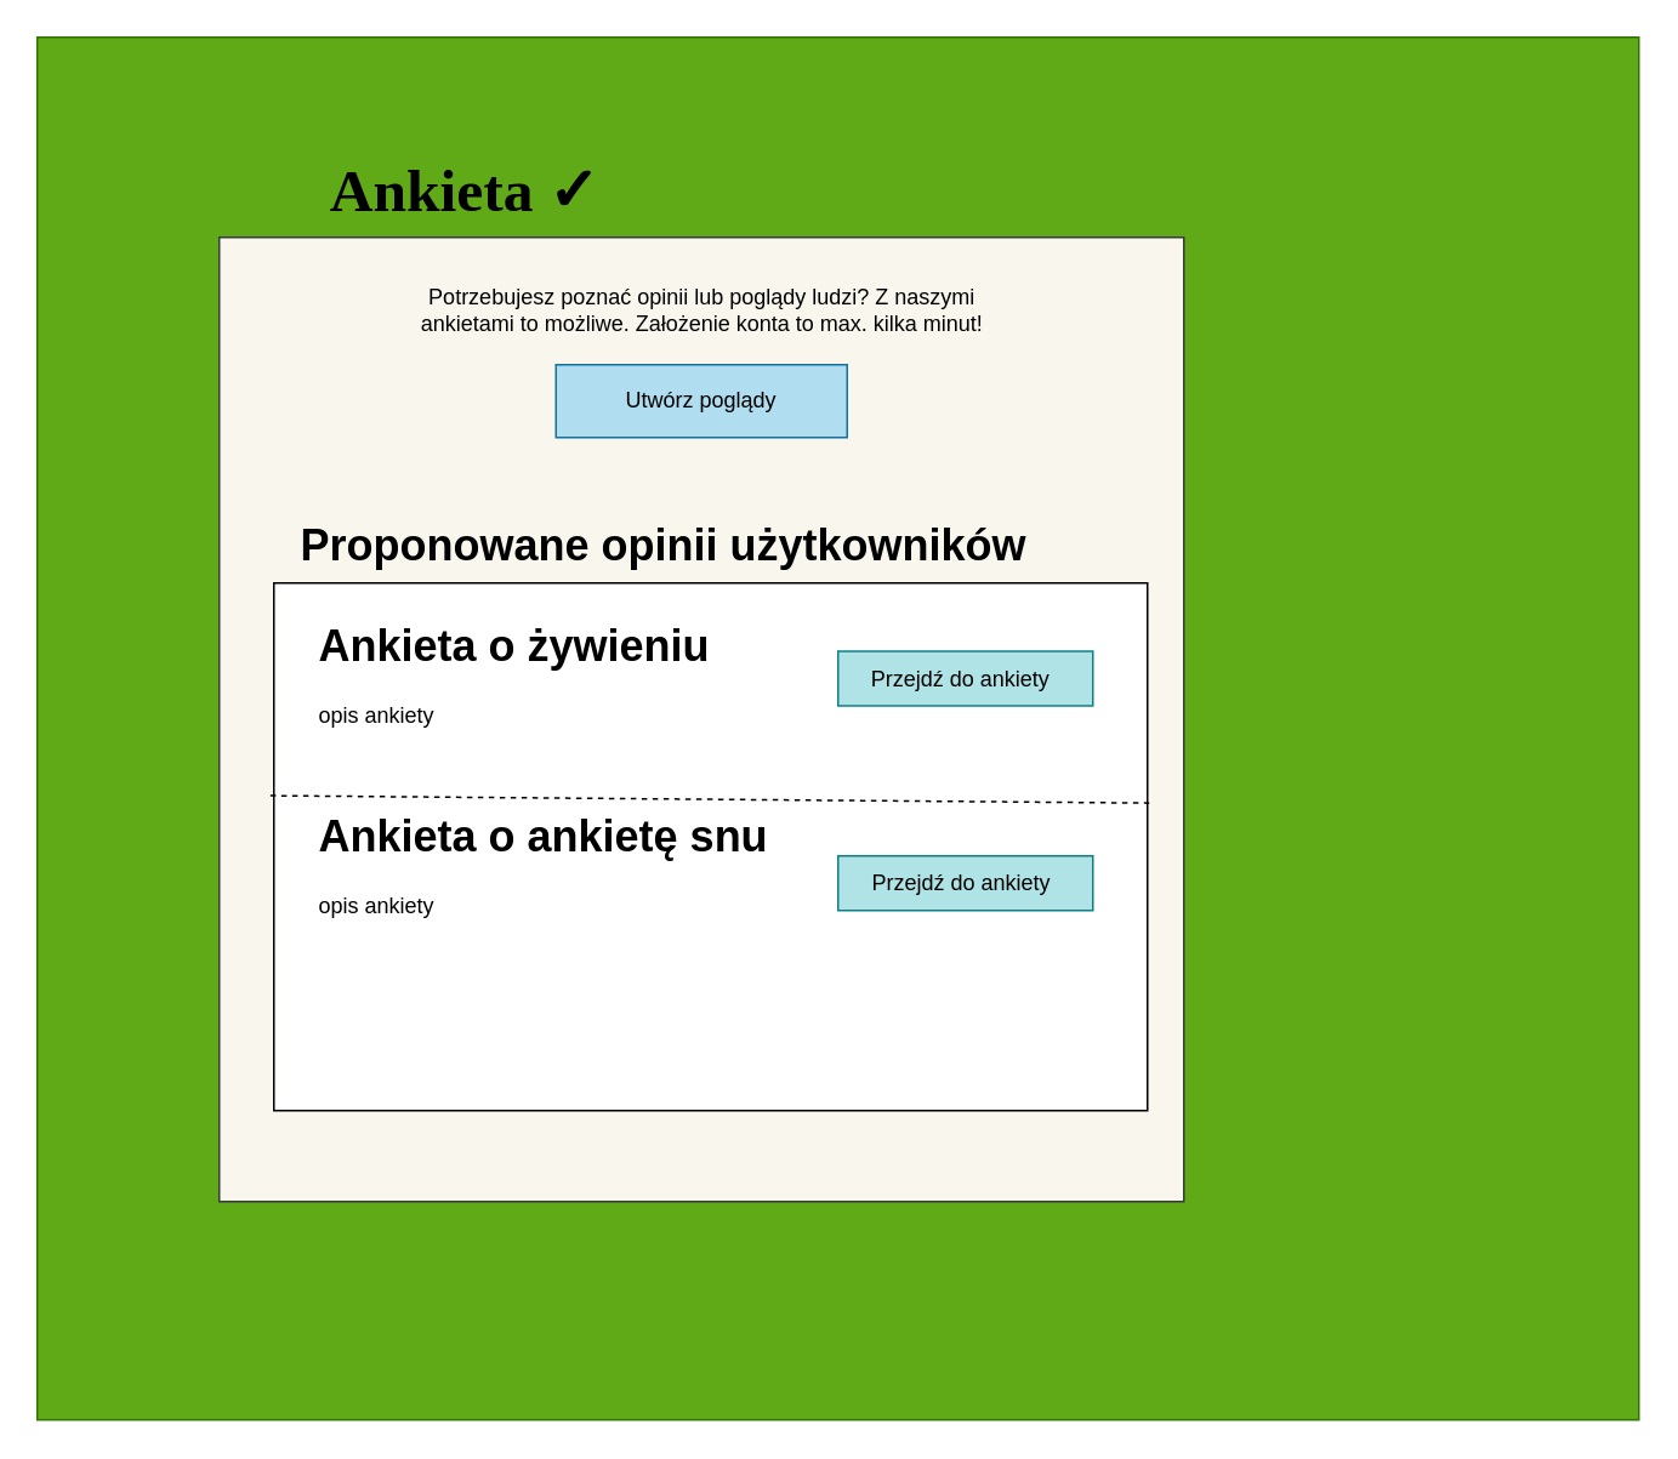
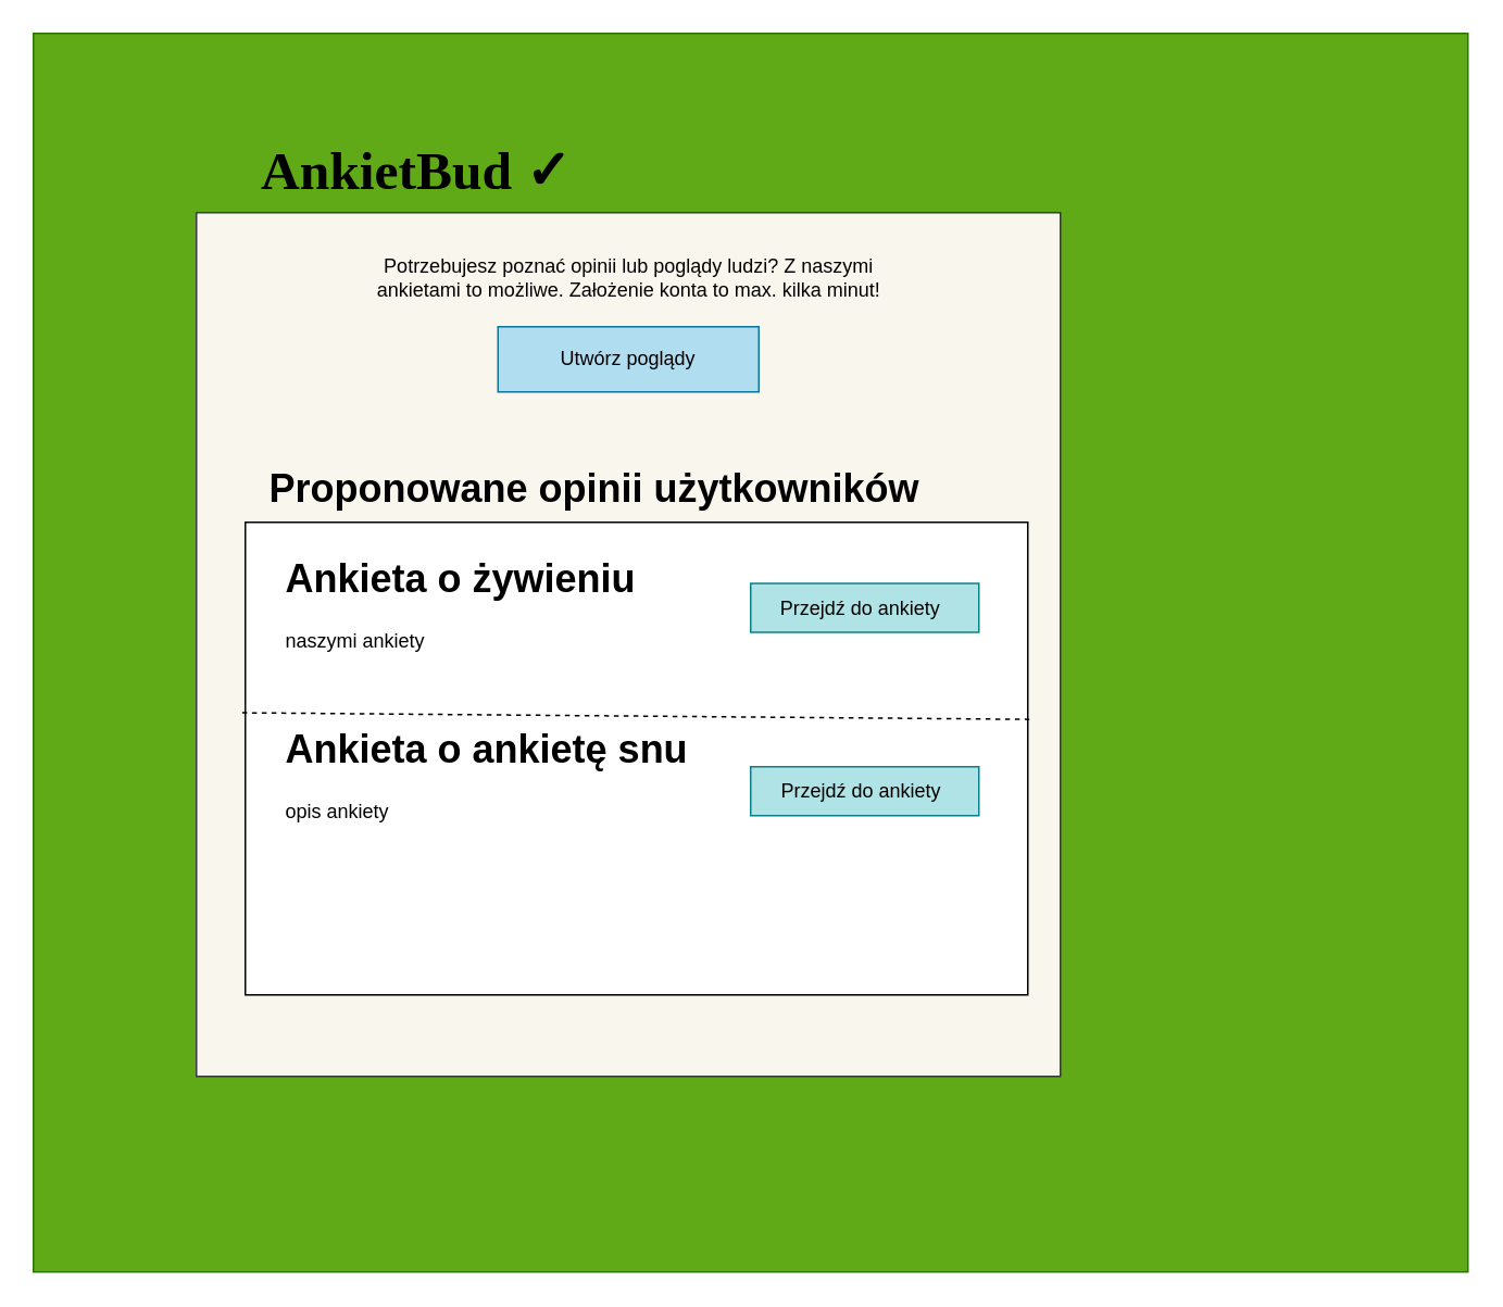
  <mxCell id="0" />
  <mxCell id="1" parent="0" />
  <mxCell id="2" value="" style="rounded=0;whiteSpace=wrap;html=1;fillColor=#60a917;strokeColor=#2D7600;fontColor=#ffffff;" vertex="1" parent="1"><mxGeometry y="20" width="880" height="760" as="geometry" x="20" /></mxCell>
  <mxCell id="3" value="" style="whiteSpace=wrap;html=1;aspect=fixed;fillColor=#f9f7ed;strokeColor=#36393d;" vertex="1" parent="1"><mxGeometry x="120" y="130" width="530" height="530" as="geometry" /></mxCell>
- <mxCell id="4" value="&lt;font size=&quot;1&quot; face=&quot;Tahoma&quot;&gt;&lt;b style=&quot;font-size: 33px&quot;&gt;Ankieta &lt;/b&gt;&lt;/font&gt;&lt;font size=&quot;1&quot; face=&quot;Tahoma&quot;&gt;&lt;b style=&quot;font-size: 33px&quot;&gt;&lt;span class=&quot;aCOpRe&quot;&gt;&lt;span&gt;✓&lt;/span&gt;&lt;/span&gt;&lt;/b&gt;&lt;/font&gt;&lt;span class=&quot;aCOpRe&quot;&gt;&lt;span&gt;&lt;/span&gt;&lt;/span&gt;" style="text;html=1;strokeColor=none;fillColor=none;align=center;verticalAlign=middle;whiteSpace=wrap;rounded=0;" vertex="1" parent="1"><mxGeometry x="130" y="70" width="250" height="70" as="geometry" /></mxCell>
+ <mxCell id="4" value="&lt;font size=&quot;1&quot; face=&quot;Tahoma&quot;&gt;&lt;b style=&quot;font-size: 33px&quot;&gt;AnkietBud &lt;/b&gt;&lt;/font&gt;&lt;font size=&quot;1&quot; face=&quot;Tahoma&quot;&gt;&lt;b style=&quot;font-size: 33px&quot;&gt;&lt;span class=&quot;aCOpRe&quot;&gt;&lt;span&gt;✓&lt;/span&gt;&lt;/span&gt;&lt;/b&gt;&lt;/font&gt;&lt;span class=&quot;aCOpRe&quot;&gt;&lt;span&gt;&lt;/span&gt;&lt;/span&gt;" style="text;html=1;strokeColor=none;fillColor=none;align=center;verticalAlign=middle;whiteSpace=wrap;rounded=0;" vertex="1" parent="1"><mxGeometry x="130" y="70" width="250" height="70" as="geometry" /></mxCell>
  <mxCell id="5" value="" style="rounded=0;whiteSpace=wrap;html=1;fillColor=#b1ddf0;strokeColor=#10739e;" vertex="1" parent="1"><mxGeometry x="305" y="200" width="160" height="40" as="geometry" /></mxCell>
  <mxCell id="6" value="Utwórz poglądy" style="text;html=1;strokeColor=none;fillColor=none;align=center;verticalAlign=middle;whiteSpace=wrap;rounded=0;" vertex="1" parent="1"><mxGeometry x="320" y="210" width="130" height="20" as="geometry" /></mxCell>
  <mxCell id="7" value="Potrzebujesz poznać opinii lub poglądy ludzi? Z naszymi ankietami to możliwe. Założenie konta to max. kilka minut!" style="text;html=1;strokeColor=none;fillColor=none;align=center;verticalAlign=middle;whiteSpace=wrap;rounded=0;" vertex="1" parent="1"><mxGeometry x="214.5" y="140" width="341" height="60" as="geometry" /></mxCell>
  <mxCell id="8" value="" style="rounded=0;whiteSpace=wrap;html=1;" vertex="1" parent="1"><mxGeometry x="150" y="320" width="480" height="290" as="geometry" /></mxCell>
  <mxCell id="9" value="&lt;h1&gt;Proponowane opinii użytkowników&lt;br&gt;&lt;/h1&gt;&lt;p&gt;&lt;br&gt;&lt;/p&gt;" style="text;html=1;strokeColor=none;fillColor=none;spacing=5;spacingTop=-20;whiteSpace=wrap;overflow=hidden;rounded=0;" vertex="1" parent="1"><mxGeometry x="160" y="280" width="490" height="120" as="geometry" /></mxCell>
- <mxCell id="10" value="&lt;h1&gt;Ankieta o żywieniu&lt;br&gt;&lt;/h1&gt;&lt;p&gt;opis ankiety&lt;br&gt;&lt;/p&gt;" style="text;html=1;strokeColor=none;fillColor=none;spacing=5;spacingTop=-20;whiteSpace=wrap;overflow=hidden;rounded=0;" vertex="1" parent="1"><mxGeometry x="170" y="335" width="290" height="75" as="geometry" /></mxCell>
+ <mxCell id="10" value="&lt;h1&gt;Ankieta o żywieniu&lt;br&gt;&lt;/h1&gt;&lt;p&gt;naszymi ankiety&lt;br&gt;&lt;/p&gt;" style="text;html=1;strokeColor=none;fillColor=none;spacing=5;spacingTop=-20;whiteSpace=wrap;overflow=hidden;rounded=0;" vertex="1" parent="1"><mxGeometry x="170" y="335" width="290" height="75" as="geometry" /></mxCell>
  <mxCell id="11" value="&lt;h1&gt;Ankieta o ankietę snu&lt;br&gt;&lt;/h1&gt;&lt;p&gt;opis ankiety&lt;br&gt;&lt;/p&gt;" style="text;html=1;strokeColor=none;fillColor=none;spacing=5;spacingTop=-20;whiteSpace=wrap;overflow=hidden;rounded=0;" vertex="1" parent="1"><mxGeometry x="170" y="440" width="340" height="120" as="geometry" /></mxCell>
  <mxCell id="12" value="" style="endArrow=none;dashed=1;html=1;exitX=-0.004;exitY=0.403;exitDx=0;exitDy=0;exitPerimeter=0;entryX=1.002;entryY=0.417;entryDx=0;entryDy=0;entryPerimeter=0;" edge="1" parent="1" source="8" target="8"><mxGeometry width="50" height="50" relative="1" as="geometry"><mxPoint x="147" y="438" as="sourcePoint" /><mxPoint x="490" y="340" as="targetPoint" /></mxGeometry></mxCell>
  <mxCell id="13" value="" style="rounded=0;whiteSpace=wrap;html=1;fillColor=#b0e3e6;strokeColor=#0e8088;" vertex="1" parent="1"><mxGeometry x="460" y="357.5" width="140" height="30" as="geometry" /></mxCell>
  <mxCell id="14" value="" style="rounded=0;whiteSpace=wrap;html=1;fillColor=#b0e3e6;strokeColor=#0e8088;" vertex="1" parent="1"><mxGeometry x="460" y="470" width="140" height="30" as="geometry" /></mxCell>
  <mxCell id="15" value="Przejdź do ankiety" style="text;html=1;strokeColor=none;fillColor=none;align=center;verticalAlign=middle;whiteSpace=wrap;rounded=0;" vertex="1" parent="1"><mxGeometry x="465" y="362.5" width="125" height="20" as="geometry" /></mxCell>
  <mxCell id="16" value="Przejdź do ankiety" style="text;html=1;strokeColor=none;fillColor=none;align=center;verticalAlign=middle;whiteSpace=wrap;rounded=0;" vertex="1" parent="1"><mxGeometry x="467.5" y="475" width="120" height="20" as="geometry" /></mxCell>
